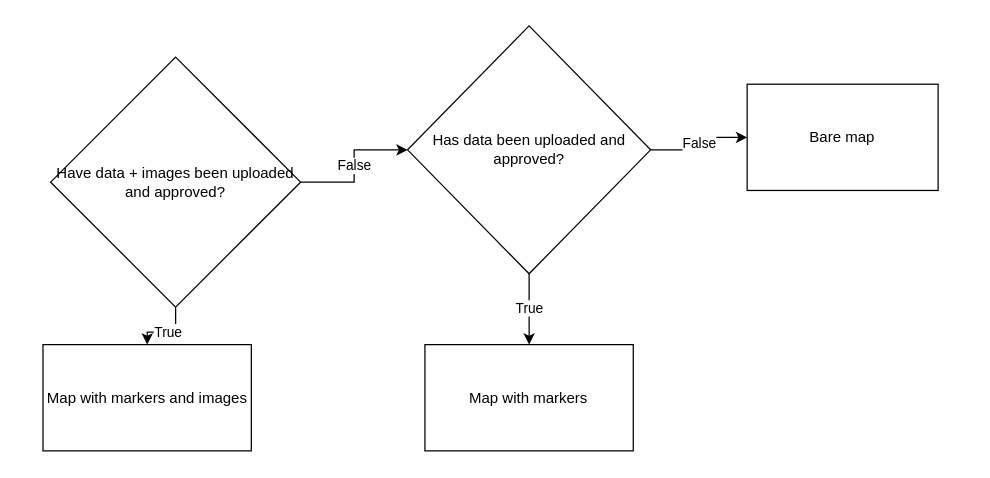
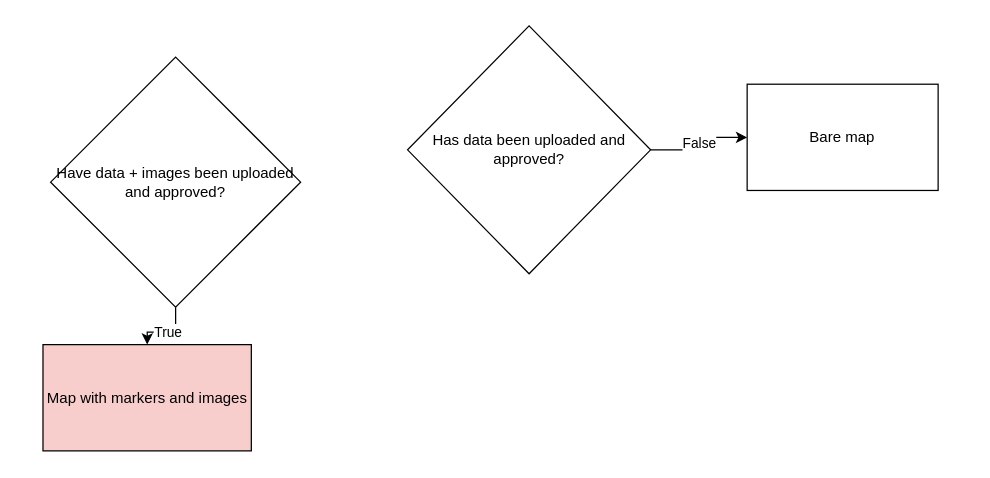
  <mxCell id="0" />
  <mxCell id="1" parent="0" />
  <mxCell id="2" value="" style="group" vertex="1" connectable="0" parent="1"><mxGeometry x="20" y="20" width="750" height="340" as="geometry" /></mxCell>
  <mxCell id="3" value="Have data + images been uploaded and approved?" style="rhombus;whiteSpace=wrap;html=1;" vertex="1" parent="2"><mxGeometry x="20" y="25" width="200" height="200" as="geometry" /></mxCell>
- <mxCell id="4" value="Map with markers and images" style="whiteSpace=wrap;html=1;" vertex="1" parent="2"><mxGeometry x="13.889" y="255" width="166.667" height="85" as="geometry" /></mxCell>
+ <mxCell id="4" value="Map with markers and images" style="whiteSpace=wrap;html=1;fillColor=#f8cecc;" vertex="1" parent="2"><mxGeometry x="13.889" y="255" width="166.667" height="85" as="geometry" /></mxCell>
  <mxCell id="5" value="True" style="edgeStyle=orthogonalEdgeStyle;rounded=0;orthogonalLoop=1;jettySize=auto;html=1;" edge="1" parent="2" source="3" target="4"><mxGeometry relative="1" as="geometry" /></mxCell>
  <mxCell id="6" value="Has data been uploaded and approved?" style="rhombus;whiteSpace=wrap;html=1;" vertex="1" parent="2"><mxGeometry x="305.556" width="194.444" height="198.333" as="geometry" /></mxCell>
- <mxCell id="7" value="False" style="edgeStyle=orthogonalEdgeStyle;rounded=0;orthogonalLoop=1;jettySize=auto;html=1;" edge="1" parent="2" source="3" target="6"><mxGeometry relative="1" as="geometry" /></mxCell>
- <mxCell id="8" value="Map with markers" style="whiteSpace=wrap;html=1;" vertex="1" parent="2"><mxGeometry x="319.444" y="255" width="166.667" height="85" as="geometry" /></mxCell>
- <mxCell id="9" value="True" style="edgeStyle=orthogonalEdgeStyle;rounded=0;orthogonalLoop=1;jettySize=auto;html=1;" edge="1" parent="2" source="6" target="8"><mxGeometry relative="1" as="geometry" /></mxCell>
  <mxCell id="10" value="Bare map" style="whiteSpace=wrap;html=1;" vertex="1" parent="2"><mxGeometry x="577.222" y="46.667" width="152.778" height="85" as="geometry" /></mxCell>
  <mxCell id="11" value="False" style="edgeStyle=orthogonalEdgeStyle;rounded=0;orthogonalLoop=1;jettySize=auto;html=1;" edge="1" parent="2" source="6" target="10"><mxGeometry relative="1" as="geometry" /></mxCell>
